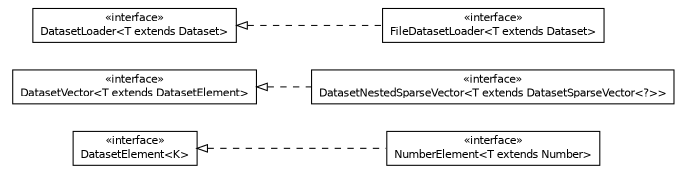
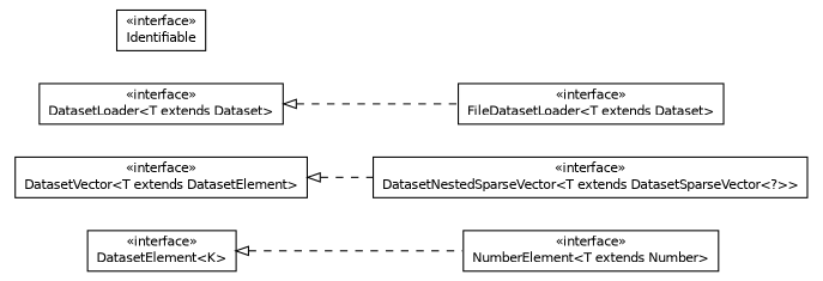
  digraph {
    nodesep=0.25
    rankdir=LR
    ranksep=0.5
    node [fontcolor=black fontname=Helvetica fontsize=10.0 shape=plaintext]
    edge [arrowtail=empty dir=back fontname=Helvetica fontsize=10 headport=p labelfontname=Helvetica labelfontsize=10 style=dashed tailport=p]
    n1 [label=<<table title="it.unica.foresee.datasets.interfaces.DatasetElement" border="0" cellborder="1" cellspacing="0" cellpadding="2" port="p" href="./DatasetElement.html"> 		<tr><td><table border="0" cellspacing="0" cellpadding="1"> <tr><td align="center" balign="center"> &#171;interface&#187; </td></tr> <tr><td align="center" balign="center"> DatasetElement&lt;K&gt; </td></tr> 		</table></td></tr> 		</table>>]
    n2 [label=<<table title="it.unica.foresee.datasets.interfaces.NumberElement" border="0" cellborder="1" cellspacing="0" cellpadding="2" port="p" href="./NumberElement.html"> 		<tr><td><table border="0" cellspacing="0" cellpadding="1"> <tr><td align="center" balign="center"> &#171;interface&#187; </td></tr> <tr><td align="center" balign="center"> NumberElement&lt;T extends Number&gt; </td></tr> 		</table></td></tr> 		</table>>]
    n3 [label=<<table title="it.unica.foresee.datasets.interfaces.DatasetVector" border="0" cellborder="1" cellspacing="0" cellpadding="2" port="p" href="./DatasetVector.html"> 		<tr><td><table border="0" cellspacing="0" cellpadding="1"> <tr><td align="center" balign="center"> &#171;interface&#187; </td></tr> <tr><td align="center" balign="center"> DatasetVector&lt;T extends DatasetElement&gt; </td></tr> 		</table></td></tr> 		</table>>]
    n4 [label=<<table title="it.unica.foresee.datasets.interfaces.DatasetNestedSparseVector" border="0" cellborder="1" cellspacing="0" cellpadding="2" port="p" href="./DatasetNestedSparseVector.html"> 		<tr><td><table border="0" cellspacing="0" cellpadding="1"> <tr><td align="center" balign="center"> &#171;interface&#187; </td></tr> <tr><td align="center" balign="center"> DatasetNestedSparseVector&lt;T extends DatasetSparseVector&lt;?&gt;&gt; </td></tr> 		</table></td></tr> 		</table>>]
    n5 [label=<<table title="it.unica.foresee.datasets.interfaces.FileDatasetLoader" border="0" cellborder="1" cellspacing="0" cellpadding="2" port="p" href="./FileDatasetLoader.html"> 		<tr><td><table border="0" cellspacing="0" cellpadding="1"> <tr><td align="center" balign="center"> &#171;interface&#187; </td></tr> <tr><td align="center" balign="center"> FileDatasetLoader&lt;T extends Dataset&gt; </td></tr> 		</table></td></tr> 		</table>>]
+   n6 [label=<<table title="it.unica.foresee.datasets.interfaces.Identifiable" border="0" cellborder="1" cellspacing="0" cellpadding="2" port="p" href="./Identifiable.html"> 		<tr><td><table border="0" cellspacing="0" cellpadding="1"> <tr><td align="center" balign="center"> &#171;interface&#187; </td></tr> <tr><td align="center" balign="center"> Identifiable </td></tr> 		</table></td></tr> 		</table>>]
    n7 [label=<<table title="it.unica.foresee.datasets.interfaces.DatasetLoader" border="0" cellborder="1" cellspacing="0" cellpadding="2" port="p" href="./DatasetLoader.html"> 		<tr><td><table border="0" cellspacing="0" cellpadding="1"> <tr><td align="center" balign="center"> &#171;interface&#187; </td></tr> <tr><td align="center" balign="center"> DatasetLoader&lt;T extends Dataset&gt; </td></tr> 		</table></td></tr> 		</table>>]
    n1 -> n2
    n3 -> n4
    n7 -> n5
  }
